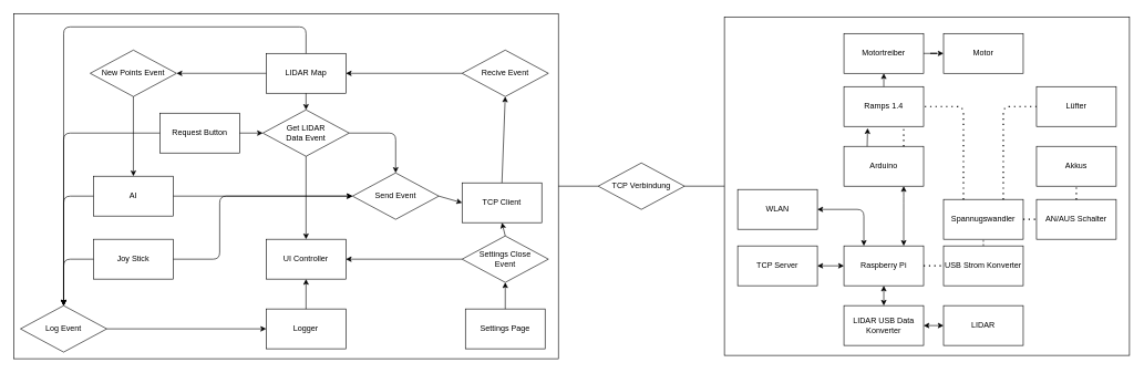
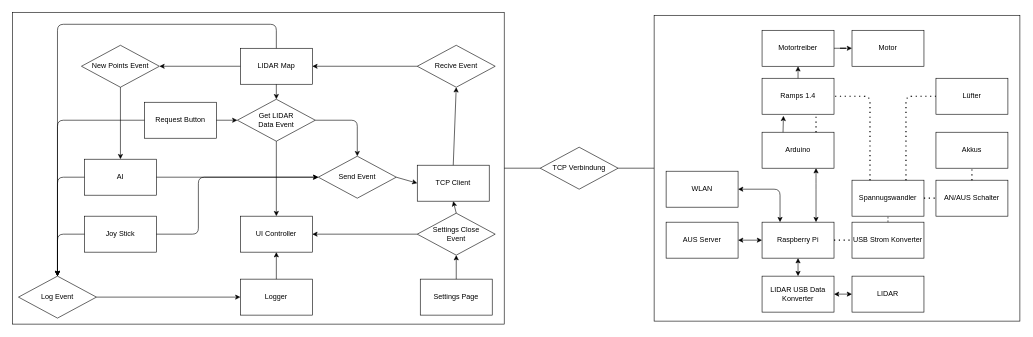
  <mxCell id="0" />
  <mxCell id="1" parent="0" />
  <mxCell id="2" value="" style="rounded=0;whiteSpace=wrap;html=1;" vertex="1" parent="1"><mxGeometry x="20" y="20" width="820" height="520" as="geometry" /></mxCell>
  <mxCell id="3" value="" style="rounded=0;whiteSpace=wrap;html=1;fillOpacity=100;noLabel=0;metaEdit=0;editable=1;" vertex="1" parent="1"><mxGeometry x="1090" y="25" width="610" height="510" as="geometry" /></mxCell>
  <mxCell id="4" value="Arduino" style="rounded=0;whiteSpace=wrap;html=1;" vertex="1" parent="1"><mxGeometry x="1270" y="220" width="120" height="60" as="geometry" /></mxCell>
  <mxCell id="5" value="Raspberry Pi" style="rounded=0;whiteSpace=wrap;html=1;" vertex="1" parent="1"><mxGeometry x="1270" y="370" width="120" height="60" as="geometry" /></mxCell>
  <mxCell id="6" value="" style="endArrow=classic;startArrow=classic;html=1;exitX=0.75;exitY=0;exitDx=0;exitDy=0;entryX=0.75;entryY=1;entryDx=0;entryDy=0;" edge="1" parent="1" source="5" target="4"><mxGeometry width="50" height="50" relative="1" as="geometry"><mxPoint x="1446" y="460" as="sourcePoint" /><mxPoint x="1336" y="300" as="targetPoint" /><Array as="points"><mxPoint x="1360" y="305" /></Array></mxGeometry></mxCell>
  <mxCell id="7" value="Ramps 1.4" style="rounded=0;whiteSpace=wrap;html=1;" vertex="1" parent="1"><mxGeometry x="1270" y="130" width="120" height="60" as="geometry" /></mxCell>
  <mxCell id="8" value="" style="edgeStyle=orthogonalEdgeStyle;rounded=0;orthogonalLoop=1;jettySize=auto;html=1;" edge="1" parent="1" source="9" target="11"><mxGeometry relative="1" as="geometry" /></mxCell>
  <mxCell id="9" value="Motortreiber" style="rounded=0;whiteSpace=wrap;html=1;" vertex="1" parent="1"><mxGeometry x="1270" y="50" width="120" height="60" as="geometry" /></mxCell>
  <mxCell id="10" value="" style="endArrow=classic;html=1;entryX=0.5;entryY=1;entryDx=0;entryDy=0;" edge="1" parent="1" source="7" target="9"><mxGeometry width="50" height="50" relative="1" as="geometry"><mxPoint x="1430" y="220" as="sourcePoint" /><mxPoint x="1480" y="170" as="targetPoint" /></mxGeometry></mxCell>
  <mxCell id="11" value="Motor" style="rounded=0;whiteSpace=wrap;html=1;" vertex="1" parent="1"><mxGeometry x="1420" y="50" width="120" height="60" as="geometry" /></mxCell>
  <mxCell id="12" value="Akkus" style="rounded=0;whiteSpace=wrap;html=1;" vertex="1" parent="1"><mxGeometry x="1560" y="220" width="120" height="60" as="geometry" /></mxCell>
  <mxCell id="13" value="&lt;div&gt;AN/AUS Schalter&lt;/div&gt;" style="rounded=0;whiteSpace=wrap;html=1;" vertex="1" parent="1"><mxGeometry x="1560" y="300" width="120" height="60" as="geometry" /></mxCell>
  <mxCell id="14" value="Spannugswandler" style="rounded=0;whiteSpace=wrap;html=1;" vertex="1" parent="1"><mxGeometry x="1420" y="300" width="120" height="60" as="geometry" /></mxCell>
  <mxCell id="15" value="USB Strom Konverter" style="rounded=0;whiteSpace=wrap;html=1;" vertex="1" parent="1"><mxGeometry x="1420" y="370" width="120" height="60" as="geometry" /></mxCell>
  <mxCell id="16" value="" style="endArrow=none;dashed=1;html=1;entryX=0.5;entryY=1;entryDx=0;entryDy=0;" edge="1" parent="1" source="15" target="14"><mxGeometry width="50" height="50" relative="1" as="geometry"><mxPoint x="1400" y="300" as="sourcePoint" /><mxPoint x="1450" y="250" as="targetPoint" /></mxGeometry></mxCell>
  <mxCell id="17" value="" style="endArrow=none;dashed=1;html=1;dashPattern=1 3;strokeWidth=2;entryX=0;entryY=0.5;entryDx=0;entryDy=0;" edge="1" parent="1" target="15"><mxGeometry width="50" height="50" relative="1" as="geometry"><mxPoint x="1390" y="400" as="sourcePoint" /><mxPoint x="1480" y="250" as="targetPoint" /></mxGeometry></mxCell>
  <mxCell id="18" value="" style="endArrow=none;dashed=1;html=1;dashPattern=1 3;strokeWidth=2;exitX=0.25;exitY=0;exitDx=0;exitDy=0;entryX=1;entryY=0.5;entryDx=0;entryDy=0;" edge="1" parent="1" source="14" target="7"><mxGeometry width="50" height="50" relative="1" as="geometry"><mxPoint x="1490" y="270" as="sourcePoint" /><mxPoint x="1540" y="220" as="targetPoint" /><Array as="points"><mxPoint x="1450" y="160" /></Array></mxGeometry></mxCell>
  <mxCell id="19" value="" style="endArrow=none;dashed=1;html=1;dashPattern=1 3;strokeWidth=2;exitX=0.75;exitY=0;exitDx=0;exitDy=0;entryX=0.75;entryY=1;entryDx=0;entryDy=0;" edge="1" parent="1" source="4" target="7"><mxGeometry width="50" height="50" relative="1" as="geometry"><mxPoint x="1320" y="230" as="sourcePoint" /><mxPoint x="1370" y="180" as="targetPoint" /></mxGeometry></mxCell>
  <mxCell id="20" value="" style="endArrow=classic;html=1;entryX=0.297;entryY=1.045;entryDx=0;entryDy=0;entryPerimeter=0;" edge="1" parent="1" target="7"><mxGeometry width="50" height="50" relative="1" as="geometry"><mxPoint x="1305" y="220" as="sourcePoint" /><mxPoint x="1355" y="170" as="targetPoint" /></mxGeometry></mxCell>
  <mxCell id="21" value="&lt;div&gt;Lüfter&lt;/div&gt;" style="rounded=0;whiteSpace=wrap;html=1;" vertex="1" parent="1"><mxGeometry x="1560" y="130" width="120" height="60" as="geometry" /></mxCell>
  <mxCell id="22" value="" style="endArrow=none;dashed=1;html=1;dashPattern=1 3;strokeWidth=2;entryX=0;entryY=0.5;entryDx=0;entryDy=0;" edge="1" parent="1" target="21"><mxGeometry width="50" height="50" relative="1" as="geometry"><mxPoint x="1510" y="300" as="sourcePoint" /><mxPoint x="1560" y="250" as="targetPoint" /><Array as="points"><mxPoint x="1510" y="160" /></Array></mxGeometry></mxCell>
  <mxCell id="23" value="&lt;div&gt;LIDAR USB Data&lt;/div&gt;&lt;div&gt;Konverter&lt;br&gt;&lt;/div&gt;" style="rounded=0;whiteSpace=wrap;html=1;" vertex="1" parent="1"><mxGeometry x="1270" y="460" width="120" height="60" as="geometry" /></mxCell>
  <mxCell id="24" value="LIDAR" style="rounded=0;whiteSpace=wrap;html=1;" vertex="1" parent="1"><mxGeometry x="1420" y="460" width="120" height="60" as="geometry" /></mxCell>
  <mxCell id="25" value="" style="endArrow=classic;startArrow=classic;html=1;exitX=1;exitY=0.5;exitDx=0;exitDy=0;entryX=0;entryY=0.5;entryDx=0;entryDy=0;" edge="1" parent="1" source="23" target="24"><mxGeometry width="50" height="50" relative="1" as="geometry"><mxPoint x="1540" y="380" as="sourcePoint" /><mxPoint x="1590" y="330" as="targetPoint" /></mxGeometry></mxCell>
  <mxCell id="26" value="" style="endArrow=classic;startArrow=classic;html=1;exitX=0.5;exitY=0;exitDx=0;exitDy=0;entryX=0.5;entryY=1;entryDx=0;entryDy=0;" edge="1" parent="1" source="23" target="5"><mxGeometry width="50" height="50" relative="1" as="geometry"><mxPoint x="1330" y="450" as="sourcePoint" /><mxPoint x="1380" y="400" as="targetPoint" /></mxGeometry></mxCell>
  <mxCell id="27" value="" style="endArrow=none;dashed=1;html=1;dashPattern=1 3;strokeWidth=2;exitX=1;exitY=0.5;exitDx=0;exitDy=0;entryX=0;entryY=0.5;entryDx=0;entryDy=0;" edge="1" parent="1" source="14" target="13"><mxGeometry width="50" height="50" relative="1" as="geometry"><mxPoint x="1580" y="450" as="sourcePoint" /><mxPoint x="1610" y="380" as="targetPoint" /></mxGeometry></mxCell>
  <mxCell id="28" value="" style="endArrow=none;dashed=1;html=1;dashPattern=1 3;strokeWidth=2;entryX=0.5;entryY=1;entryDx=0;entryDy=0;exitX=0.5;exitY=0;exitDx=0;exitDy=0;" edge="1" parent="1" source="13" target="12"><mxGeometry width="50" height="50" relative="1" as="geometry"><mxPoint x="1500" y="310" as="sourcePoint" /><mxPoint x="1550" y="260" as="targetPoint" /></mxGeometry></mxCell>
- <mxCell id="29" value="TCP Server" style="rounded=0;whiteSpace=wrap;html=1;" vertex="1" parent="1"><mxGeometry x="1110" y="370" width="120" height="60" as="geometry" /></mxCell>
+ <mxCell id="29" value="AUS Server" style="rounded=0;whiteSpace=wrap;html=1;" vertex="1" parent="1"><mxGeometry x="1110" y="370" width="120" height="60" as="geometry" /></mxCell>
  <mxCell id="30" value="" style="endArrow=classic;startArrow=classic;html=1;entryX=0;entryY=0.5;entryDx=0;entryDy=0;exitX=1;exitY=0.5;exitDx=0;exitDy=0;" edge="1" parent="1" source="29" target="5"><mxGeometry width="50" height="50" relative="1" as="geometry"><mxPoint x="1160" y="415" as="sourcePoint" /><mxPoint x="1210" y="365" as="targetPoint" /></mxGeometry></mxCell>
  <mxCell id="31" value="WLAN" style="rounded=0;whiteSpace=wrap;html=1;" vertex="1" parent="1"><mxGeometry x="1110" y="285" width="120" height="60" as="geometry" /></mxCell>
  <mxCell id="32" value="" style="endArrow=classic;startArrow=classic;html=1;entryX=0.25;entryY=0;entryDx=0;entryDy=0;exitX=1;exitY=0.5;exitDx=0;exitDy=0;" edge="1" parent="1" source="31" target="5"><mxGeometry width="50" height="50" relative="1" as="geometry"><mxPoint x="1220" y="385" as="sourcePoint" /><mxPoint x="1270" y="335" as="targetPoint" /><Array as="points"><mxPoint x="1300" y="315" /></Array></mxGeometry></mxCell>
  <mxCell id="33" value="TCP Client" style="rounded=0;whiteSpace=wrap;html=1;" vertex="1" parent="1"><mxGeometry x="695" y="275" width="120" height="60" as="geometry" /></mxCell>
  <mxCell id="34" value="TCP Verbindung" style="shape=rhombus;perimeter=rhombusPerimeter;whiteSpace=wrap;html=1;align=center;" vertex="1" parent="1"><mxGeometry x="900" y="245" width="130" height="70" as="geometry" /></mxCell>
  <mxCell id="35" value="" style="endArrow=none;html=1;entryX=0;entryY=0.5;entryDx=0;entryDy=0;exitX=1;exitY=0.5;exitDx=0;exitDy=0;" edge="1" parent="1" source="34" target="3"><mxGeometry width="50" height="50" relative="1" as="geometry"><mxPoint x="910" y="285" as="sourcePoint" /><mxPoint x="960" y="235" as="targetPoint" /></mxGeometry></mxCell>
  <mxCell id="36" value="Send Event" style="shape=rhombus;perimeter=rhombusPerimeter;whiteSpace=wrap;html=1;align=center;" vertex="1" parent="1"><mxGeometry x="530" y="260" width="130" height="70" as="geometry" /></mxCell>
  <mxCell id="37" value="Recive Event" style="shape=rhombus;perimeter=rhombusPerimeter;whiteSpace=wrap;html=1;align=center;" vertex="1" parent="1"><mxGeometry x="695" y="75" width="130" height="70" as="geometry" /></mxCell>
  <mxCell id="38" value="" style="endArrow=classic;html=1;entryX=0.5;entryY=1;entryDx=0;entryDy=0;exitX=0.5;exitY=0;exitDx=0;exitDy=0;" edge="1" parent="1" source="33" target="37"><mxGeometry width="50" height="50" relative="1" as="geometry"><mxPoint x="520" y="340" as="sourcePoint" /><mxPoint x="570" y="290" as="targetPoint" /><Array as="points" /></mxGeometry></mxCell>
  <mxCell id="39" value="LIDAR Map" style="rounded=0;whiteSpace=wrap;html=1;" vertex="1" parent="1"><mxGeometry x="400" y="80" width="120" height="60" as="geometry" /></mxCell>
  <mxCell id="40" value="" style="endArrow=classic;html=1;entryX=1;entryY=0.5;entryDx=0;entryDy=0;exitX=0;exitY=0.5;exitDx=0;exitDy=0;" edge="1" parent="1" source="37" target="39"><mxGeometry width="50" height="50" relative="1" as="geometry"><mxPoint x="740" y="290" as="sourcePoint" /><mxPoint x="790" y="240" as="targetPoint" /></mxGeometry></mxCell>
  <mxCell id="41" value="Settings Page" style="rounded=0;whiteSpace=wrap;html=1;" vertex="1" parent="1"><mxGeometry x="700" y="465" width="120" height="60" as="geometry" /></mxCell>
  <mxCell id="42" value="&lt;div&gt;Get LIDAR&lt;/div&gt;&lt;div&gt;Data Event&lt;br&gt;&lt;/div&gt;" style="shape=rhombus;perimeter=rhombusPerimeter;whiteSpace=wrap;html=1;align=center;" vertex="1" parent="1"><mxGeometry x="395" y="165" width="130" height="70" as="geometry" /></mxCell>
  <mxCell id="43" value="" style="endArrow=classic;html=1;exitX=0.5;exitY=1;exitDx=0;exitDy=0;entryX=0.5;entryY=0;entryDx=0;entryDy=0;" edge="1" parent="1" source="39" target="42"><mxGeometry width="50" height="50" relative="1" as="geometry"><mxPoint x="610" y="280" as="sourcePoint" /><mxPoint x="660" y="230" as="targetPoint" /></mxGeometry></mxCell>
  <mxCell id="44" value="" style="endArrow=classic;html=1;exitX=1;exitY=0.5;exitDx=0;exitDy=0;entryX=0.5;entryY=0;entryDx=0;entryDy=0;" edge="1" parent="1" source="42" target="36"><mxGeometry width="50" height="50" relative="1" as="geometry"><mxPoint x="610" y="280" as="sourcePoint" /><mxPoint x="660" y="230" as="targetPoint" /><Array as="points"><mxPoint x="595" y="200" /></Array></mxGeometry></mxCell>
  <mxCell id="45" value="Request Button" style="rounded=0;whiteSpace=wrap;html=1;" vertex="1" parent="1"><mxGeometry x="240" y="170" width="120" height="60" as="geometry" /></mxCell>
  <mxCell id="46" value="Joy Stick" style="rounded=0;whiteSpace=wrap;html=1;" vertex="1" parent="1"><mxGeometry x="140" y="360" width="120" height="60" as="geometry" /></mxCell>
  <mxCell id="47" value="Logger" style="rounded=0;whiteSpace=wrap;html=1;" vertex="1" parent="1"><mxGeometry x="400" y="465" width="120" height="60" as="geometry" /></mxCell>
  <mxCell id="48" value="Log Event" style="shape=rhombus;perimeter=rhombusPerimeter;whiteSpace=wrap;html=1;align=center;" vertex="1" parent="1"><mxGeometry x="30" y="460" width="130" height="70" as="geometry" /></mxCell>
  <mxCell id="49" value="" style="endArrow=classic;html=1;exitX=1;exitY=0.5;exitDx=0;exitDy=0;entryX=0;entryY=0.5;entryDx=0;entryDy=0;" edge="1" parent="1" source="45" target="42"><mxGeometry width="50" height="50" relative="1" as="geometry"><mxPoint x="660" y="410" as="sourcePoint" /><mxPoint x="710" y="360" as="targetPoint" /></mxGeometry></mxCell>
  <mxCell id="50" value="" style="endArrow=classic;html=1;exitX=1;exitY=0.5;exitDx=0;exitDy=0;entryX=0;entryY=0.5;entryDx=0;entryDy=0;" edge="1" parent="1" source="48" target="47"><mxGeometry width="50" height="50" relative="1" as="geometry"><mxPoint x="660" y="410" as="sourcePoint" /><mxPoint x="710" y="360" as="targetPoint" /></mxGeometry></mxCell>
  <mxCell id="51" value="AI" style="rounded=0;whiteSpace=wrap;html=1;" vertex="1" parent="1"><mxGeometry x="140" y="265" width="120" height="60" as="geometry" /></mxCell>
  <mxCell id="52" value="New Points Event" style="shape=rhombus;perimeter=rhombusPerimeter;whiteSpace=wrap;html=1;align=center;" vertex="1" parent="1"><mxGeometry x="135" y="75" width="130" height="70" as="geometry" /></mxCell>
  <mxCell id="53" value="&lt;div&gt;Settings Close&lt;/div&gt;&lt;div&gt;Event&lt;br&gt;&lt;/div&gt;" style="shape=rhombus;perimeter=rhombusPerimeter;whiteSpace=wrap;html=1;align=center;" vertex="1" parent="1"><mxGeometry x="695" y="355" width="130" height="70" as="geometry" /></mxCell>
  <mxCell id="54" value="UI Controller" style="rounded=0;whiteSpace=wrap;html=1;" vertex="1" parent="1"><mxGeometry x="400" y="360" width="120" height="60" as="geometry" /></mxCell>
  <mxCell id="55" value="" style="endArrow=classic;html=1;entryX=1;entryY=0.5;entryDx=0;entryDy=0;exitX=0;exitY=0.5;exitDx=0;exitDy=0;" edge="1" parent="1" source="39" target="52"><mxGeometry width="50" height="50" relative="1" as="geometry"><mxPoint x="750" y="340" as="sourcePoint" /><mxPoint x="800" y="290" as="targetPoint" /></mxGeometry></mxCell>
  <mxCell id="56" value="" style="endArrow=classic;html=1;exitX=1;exitY=0.5;exitDx=0;exitDy=0;entryX=0;entryY=0.5;entryDx=0;entryDy=0;" edge="1" parent="1" source="36" target="33"><mxGeometry width="50" height="50" relative="1" as="geometry"><mxPoint x="650" y="340" as="sourcePoint" /><mxPoint x="700" y="290" as="targetPoint" /></mxGeometry></mxCell>
  <mxCell id="57" value="" style="endArrow=classic;html=1;exitX=0.5;exitY=1;exitDx=0;exitDy=0;" edge="1" parent="1" source="52" target="51"><mxGeometry width="50" height="50" relative="1" as="geometry"><mxPoint x="360" y="360" as="sourcePoint" /><mxPoint x="410" y="310" as="targetPoint" /></mxGeometry></mxCell>
  <mxCell id="58" value="" style="endArrow=classic;html=1;exitX=1;exitY=0.5;exitDx=0;exitDy=0;entryX=0;entryY=0.5;entryDx=0;entryDy=0;" edge="1" parent="1" source="51" target="36"><mxGeometry width="50" height="50" relative="1" as="geometry"><mxPoint x="360" y="360" as="sourcePoint" /><mxPoint x="410" y="310" as="targetPoint" /></mxGeometry></mxCell>
  <mxCell id="59" value="" style="endArrow=classic;html=1;exitX=0.5;exitY=1;exitDx=0;exitDy=0;entryX=0.5;entryY=0;entryDx=0;entryDy=0;" edge="1" parent="1" source="42" target="54"><mxGeometry width="50" height="50" relative="1" as="geometry"><mxPoint x="430" y="360" as="sourcePoint" /><mxPoint x="480" y="310" as="targetPoint" /></mxGeometry></mxCell>
  <mxCell id="60" value="" style="endArrow=classic;html=1;exitX=1;exitY=0.5;exitDx=0;exitDy=0;entryX=0;entryY=0.5;entryDx=0;entryDy=0;" edge="1" parent="1" source="46" target="36"><mxGeometry width="50" height="50" relative="1" as="geometry"><mxPoint x="470" y="420" as="sourcePoint" /><mxPoint x="350" y="350" as="targetPoint" /><Array as="points"><mxPoint x="330" y="390" /><mxPoint x="330" y="295" /></Array></mxGeometry></mxCell>
  <mxCell id="61" value="" style="endArrow=classic;html=1;exitX=0;exitY=0.5;exitDx=0;exitDy=0;entryX=0.5;entryY=0;entryDx=0;entryDy=0;" edge="1" parent="1" source="46" target="48"><mxGeometry width="50" height="50" relative="1" as="geometry"><mxPoint x="440" y="400" as="sourcePoint" /><mxPoint x="490" y="350" as="targetPoint" /><Array as="points"><mxPoint x="95" y="390" /></Array></mxGeometry></mxCell>
  <mxCell id="62" value="" style="endArrow=classic;html=1;exitX=0.5;exitY=0;exitDx=0;exitDy=0;entryX=0.5;entryY=1;entryDx=0;entryDy=0;" edge="1" parent="1" source="53" target="33"><mxGeometry width="50" height="50" relative="1" as="geometry"><mxPoint x="550" y="370" as="sourcePoint" /><mxPoint x="600" y="320" as="targetPoint" /></mxGeometry></mxCell>
  <mxCell id="63" value="" style="endArrow=classic;html=1;entryX=0.5;entryY=1;entryDx=0;entryDy=0;exitX=0.5;exitY=0;exitDx=0;exitDy=0;" edge="1" parent="1" source="41" target="53"><mxGeometry width="50" height="50" relative="1" as="geometry"><mxPoint x="550" y="390" as="sourcePoint" /><mxPoint x="600" y="340" as="targetPoint" /></mxGeometry></mxCell>
  <mxCell id="64" value="" style="endArrow=classic;html=1;exitX=0;exitY=0.5;exitDx=0;exitDy=0;entryX=1;entryY=0.5;entryDx=0;entryDy=0;" edge="1" parent="1" source="53" target="54"><mxGeometry width="50" height="50" relative="1" as="geometry"><mxPoint x="550" y="390" as="sourcePoint" /><mxPoint x="600" y="340" as="targetPoint" /></mxGeometry></mxCell>
  <mxCell id="65" value="" style="endArrow=classic;html=1;exitX=0.5;exitY=0;exitDx=0;exitDy=0;entryX=0.5;entryY=1;entryDx=0;entryDy=0;" edge="1" parent="1" source="47" target="54"><mxGeometry width="50" height="50" relative="1" as="geometry"><mxPoint x="470" y="350" as="sourcePoint" /><mxPoint x="520" y="300" as="targetPoint" /></mxGeometry></mxCell>
  <mxCell id="66" value="" style="endArrow=classic;html=1;exitX=0;exitY=0.5;exitDx=0;exitDy=0;entryX=0.5;entryY=0;entryDx=0;entryDy=0;" edge="1" parent="1" source="51" target="48"><mxGeometry width="50" height="50" relative="1" as="geometry"><mxPoint x="210" y="360" as="sourcePoint" /><mxPoint x="260" y="310" as="targetPoint" /><Array as="points"><mxPoint x="95" y="295" /></Array></mxGeometry></mxCell>
  <mxCell id="67" value="" style="endArrow=classic;html=1;entryX=0.5;entryY=0;entryDx=0;entryDy=0;" edge="1" parent="1" target="48"><mxGeometry width="50" height="50" relative="1" as="geometry"><mxPoint x="460" y="80" as="sourcePoint" /><mxPoint x="90" y="470" as="targetPoint" /><Array as="points"><mxPoint x="460" y="40" /><mxPoint x="95" y="40" /></Array></mxGeometry></mxCell>
  <mxCell id="68" value="" style="endArrow=classic;html=1;exitX=0;exitY=0.5;exitDx=0;exitDy=0;entryX=0.5;entryY=0;entryDx=0;entryDy=0;" edge="1" parent="1" source="45" target="48"><mxGeometry width="50" height="50" relative="1" as="geometry"><mxPoint x="200" y="290" as="sourcePoint" /><mxPoint x="110" y="450" as="targetPoint" /><Array as="points"><mxPoint x="95" y="200" /></Array></mxGeometry></mxCell>
  <mxCell id="69" value="" style="endArrow=none;html=1;exitX=1;exitY=0.5;exitDx=0;exitDy=0;entryX=0;entryY=0.5;entryDx=0;entryDy=0;" edge="1" parent="1" source="2" target="34"><mxGeometry width="50" height="50" relative="1" as="geometry"><mxPoint x="810" y="285" as="sourcePoint" /><mxPoint x="860" y="235" as="targetPoint" /></mxGeometry></mxCell>
